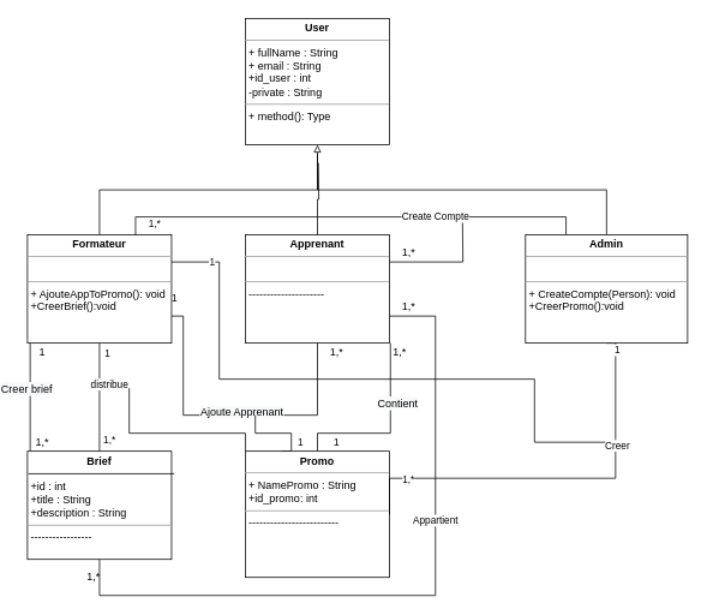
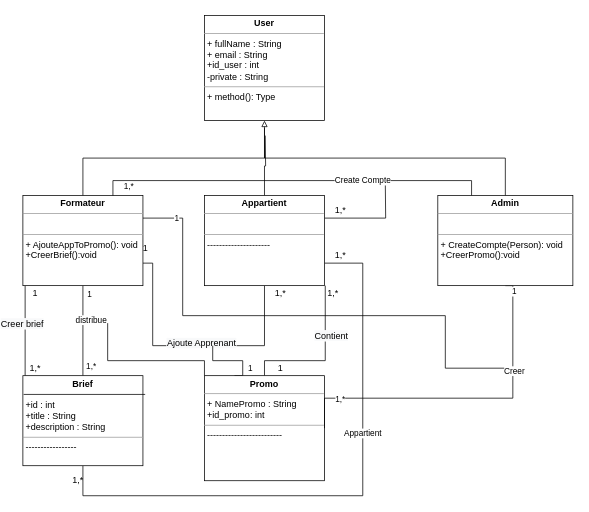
  <mxCell id="0" />
  <mxCell id="1" parent="0" />
  <mxCell id="2" value="&lt;p style=&quot;margin:0px;margin-top:4px;text-align:center;&quot;&gt;&lt;b&gt;User&lt;/b&gt;&lt;/p&gt;&lt;hr size=&quot;1&quot;&gt;&lt;p style=&quot;margin:0px;margin-left:4px;&quot;&gt;+ fullName : String&lt;/p&gt;&lt;p style=&quot;margin:0px;margin-left:4px;&quot;&gt;+ email : String&lt;/p&gt;&lt;p style=&quot;margin:0px;margin-left:4px;&quot;&gt;+id_user : int&lt;/p&gt;&lt;p style=&quot;margin:0px;margin-left:4px;&quot;&gt;-private : String&lt;/p&gt;&lt;hr size=&quot;1&quot;&gt;&lt;p style=&quot;margin:0px;margin-left:4px;&quot;&gt;+ method(): Type&lt;/p&gt;" style="verticalAlign=top;align=left;overflow=fill;fontSize=12;fontFamily=Helvetica;html=1;" vertex="1" parent="1"><mxGeometry x="266" y="20" width="160" height="140" as="geometry" /></mxCell>
  <mxCell id="3" style="edgeStyle=orthogonalEdgeStyle;rounded=0;orthogonalLoop=1;jettySize=auto;html=1;exitX=0.5;exitY=0;exitDx=0;exitDy=0;endArrow=none;endFill=0;" edge="1" parent="1" source="14"><mxGeometry relative="1" as="geometry"><mxPoint x="346" y="170" as="targetPoint" /><Array as="points"><mxPoint x="104" y="210" /><mxPoint x="346" y="210" /></Array></mxGeometry></mxCell>
  <mxCell id="4" style="edgeStyle=orthogonalEdgeStyle;rounded=0;orthogonalLoop=1;jettySize=auto;html=1;exitX=0.5;exitY=1;exitDx=0;exitDy=0;entryX=0.5;entryY=0;entryDx=0;entryDy=0;endArrow=none;endFill=0;" edge="1" parent="1"><mxGeometry relative="1" as="geometry"><mxPoint x="27" y="380" as="sourcePoint" /><mxPoint x="27" y="500" as="targetPoint" /></mxGeometry></mxCell>
  <mxCell id="5" value="&lt;span style=&quot;font-size: 12px; background-color: rgb(248, 249, 250);&quot;&gt;Creer brief&lt;/span&gt;" style="edgeLabel;html=1;align=center;verticalAlign=middle;resizable=0;points=[];" vertex="1" connectable="0" parent="4"><mxGeometry x="-0.161" y="-5" relative="1" as="geometry"><mxPoint as="offset" /></mxGeometry></mxCell>
  <mxCell id="6" style="edgeStyle=orthogonalEdgeStyle;rounded=0;orthogonalLoop=1;jettySize=auto;html=1;exitX=1;exitY=0.75;exitDx=0;exitDy=0;endArrow=none;endFill=0;entryX=0.5;entryY=1;entryDx=0;entryDy=0;" edge="1" parent="1" source="14" target="25"><mxGeometry relative="1" as="geometry"><mxPoint x="397" y="430" as="targetPoint" /><Array as="points"><mxPoint x="197" y="350" /><mxPoint x="197" y="460" /><mxPoint x="346" y="460" /></Array></mxGeometry></mxCell>
  <mxCell id="7" value="&lt;span style=&quot;font-size: 12px; background-color: rgb(248, 249, 250);&quot;&gt;Ajoute Apprenant&lt;/span&gt;" style="edgeLabel;html=1;align=center;verticalAlign=middle;resizable=0;points=[];" vertex="1" connectable="0" parent="6"><mxGeometry x="0.061" y="4" relative="1" as="geometry"><mxPoint as="offset" /></mxGeometry></mxCell>
  <mxCell id="8" style="edgeStyle=orthogonalEdgeStyle;rounded=0;orthogonalLoop=1;jettySize=auto;html=1;exitX=0.5;exitY=1;exitDx=0;exitDy=0;entryX=0.5;entryY=0;entryDx=0;entryDy=0;endArrow=none;endFill=0;" edge="1" parent="1" source="14" target="35"><mxGeometry relative="1" as="geometry" /></mxCell>
  <mxCell id="9" value="distribue" style="edgeLabel;html=1;align=center;verticalAlign=middle;resizable=0;points=[];" vertex="1" connectable="0" parent="8"><mxGeometry x="-0.256" y="10" relative="1" as="geometry"><mxPoint as="offset" /></mxGeometry></mxCell>
  <mxCell id="10" value="1,*" style="edgeLabel;html=1;align=center;verticalAlign=middle;resizable=0;points=[];" vertex="1" connectable="0" parent="8"><mxGeometry x="0.778" y="10" relative="1" as="geometry"><mxPoint as="offset" /></mxGeometry></mxCell>
  <mxCell id="11" value="1" style="edgeLabel;html=1;align=center;verticalAlign=middle;resizable=0;points=[];" vertex="1" connectable="0" parent="8"><mxGeometry x="-0.822" y="8" relative="1" as="geometry"><mxPoint as="offset" /></mxGeometry></mxCell>
  <mxCell id="12" style="edgeStyle=orthogonalEdgeStyle;rounded=0;orthogonalLoop=1;jettySize=auto;html=1;exitX=1;exitY=0.25;exitDx=0;exitDy=0;endArrow=none;endFill=0;" edge="1" parent="1" source="14"><mxGeometry relative="1" as="geometry"><mxPoint x="667" y="490" as="targetPoint" /><Array as="points"><mxPoint x="237" y="290" /><mxPoint x="237" y="420" /><mxPoint x="587" y="420" /><mxPoint x="587" y="490" /></Array></mxGeometry></mxCell>
  <mxCell id="13" value="1" style="edgeLabel;html=1;align=center;verticalAlign=middle;resizable=0;points=[];" vertex="1" connectable="0" parent="12"><mxGeometry x="-0.87" relative="1" as="geometry"><mxPoint as="offset" /></mxGeometry></mxCell>
  <mxCell id="14" value="&lt;p style=&quot;margin:0px;margin-top:4px;text-align:center;&quot;&gt;&lt;b&gt;Formateur&lt;/b&gt;&lt;/p&gt;&lt;hr size=&quot;1&quot;&gt;&lt;p style=&quot;margin:0px;margin-left:4px;&quot;&gt;&lt;br&gt;&lt;/p&gt;&lt;hr size=&quot;1&quot;&gt;&lt;p style=&quot;margin:0px;margin-left:4px;&quot;&gt;+ AjouteAppToPromo(): void&lt;/p&gt;&lt;p style=&quot;margin:0px;margin-left:4px;&quot;&gt;+CreerBrief():void&lt;/p&gt;" style="verticalAlign=top;align=left;overflow=fill;fontSize=12;fontFamily=Helvetica;html=1;" vertex="1" parent="1"><mxGeometry x="24" y="260" width="160" height="120" as="geometry" /></mxCell>
  <mxCell id="15" style="edgeStyle=orthogonalEdgeStyle;rounded=0;orthogonalLoop=1;jettySize=auto;html=1;exitX=0.5;exitY=0;exitDx=0;exitDy=0;endArrow=none;endFill=0;" edge="1" parent="1" source="20"><mxGeometry relative="1" as="geometry"><mxPoint x="427" y="380" as="targetPoint" /><Array as="points"><mxPoint x="346" y="480" /><mxPoint x="427" y="480" /></Array></mxGeometry></mxCell>
  <mxCell id="16" value="&lt;span style=&quot;font-size: 12px; background-color: rgb(248, 249, 250);&quot;&gt;Contient&lt;/span&gt;" style="edgeLabel;html=1;align=center;verticalAlign=middle;resizable=0;points=[];" vertex="1" connectable="0" parent="15"><mxGeometry x="0.347" y="-7" relative="1" as="geometry"><mxPoint as="offset" /></mxGeometry></mxCell>
  <mxCell id="17" style="edgeStyle=orthogonalEdgeStyle;rounded=0;orthogonalLoop=1;jettySize=auto;html=1;exitX=0.25;exitY=0;exitDx=0;exitDy=0;endArrow=none;endFill=0;" edge="1" parent="1" source="20"><mxGeometry relative="1" as="geometry"><mxPoint x="277" y="460" as="targetPoint" /><Array as="points"><mxPoint x="317" y="500" /><mxPoint x="317" y="480" /><mxPoint x="277" y="480" /></Array></mxGeometry></mxCell>
  <mxCell id="18" value="1" style="edgeLabel;html=1;align=center;verticalAlign=middle;resizable=0;points=[];" vertex="1" connectable="0" parent="17"><mxGeometry x="-0.509" y="-9" relative="1" as="geometry"><mxPoint as="offset" /></mxGeometry></mxCell>
  <mxCell id="19" style="edgeStyle=orthogonalEdgeStyle;rounded=0;orthogonalLoop=1;jettySize=auto;html=1;exitX=0;exitY=0;exitDx=0;exitDy=0;endArrow=none;endFill=0;" edge="1" parent="1" source="20"><mxGeometry relative="1" as="geometry"><mxPoint x="137" y="430" as="targetPoint" /><Array as="points"><mxPoint x="266" y="480" /><mxPoint x="137" y="480" /></Array></mxGeometry></mxCell>
  <mxCell id="20" value="&lt;p style=&quot;margin:0px;margin-top:4px;text-align:center;&quot;&gt;&lt;b&gt;Promo&lt;/b&gt;&lt;/p&gt;&lt;hr size=&quot;1&quot;&gt;&lt;p style=&quot;margin:0px;margin-left:4px;&quot;&gt;+ NamePromo : String&lt;/p&gt;&lt;p style=&quot;margin:0px;margin-left:4px;&quot;&gt;+id_promo: int&lt;/p&gt;&lt;hr size=&quot;1&quot;&gt;&lt;p style=&quot;margin:0px;margin-left:4px;&quot;&gt;-------------------------&lt;/p&gt;" style="verticalAlign=top;align=left;overflow=fill;fontSize=12;fontFamily=Helvetica;html=1;" vertex="1" parent="1"><mxGeometry x="266" y="500" width="160" height="140" as="geometry" /></mxCell>
  <mxCell id="21" style="edgeStyle=orthogonalEdgeStyle;rounded=0;orthogonalLoop=1;jettySize=auto;html=1;exitX=0.5;exitY=0;exitDx=0;exitDy=0;endArrow=none;endFill=0;" edge="1" parent="1" source="25"><mxGeometry relative="1" as="geometry"><mxPoint x="347" y="180" as="targetPoint" /></mxGeometry></mxCell>
  <mxCell id="22" style="edgeStyle=orthogonalEdgeStyle;rounded=0;orthogonalLoop=1;jettySize=auto;html=1;exitX=1;exitY=0.75;exitDx=0;exitDy=0;endArrow=none;endFill=0;entryX=0.5;entryY=1;entryDx=0;entryDy=0;" edge="1" parent="1" source="25" target="35"><mxGeometry relative="1" as="geometry"><mxPoint x="127" y="670" as="targetPoint" /><Array as="points"><mxPoint x="477" y="350" /><mxPoint x="477" y="660" /><mxPoint x="104" y="660" /></Array></mxGeometry></mxCell>
  <mxCell id="23" value="Appartient" style="edgeLabel;html=1;align=center;verticalAlign=middle;resizable=0;points=[];" vertex="1" connectable="0" parent="22"><mxGeometry x="-0.285" y="-1" relative="1" as="geometry"><mxPoint as="offset" /></mxGeometry></mxCell>
  <mxCell id="24" style="edgeStyle=orthogonalEdgeStyle;rounded=0;orthogonalLoop=1;jettySize=auto;html=1;exitX=1;exitY=0.25;exitDx=0;exitDy=0;endArrow=none;endFill=0;" edge="1" parent="1" source="25"><mxGeometry relative="1" as="geometry"><mxPoint x="507" y="240" as="targetPoint" /></mxGeometry></mxCell>
- <mxCell id="25" value="&lt;p style=&quot;margin:0px;margin-top:4px;text-align:center;&quot;&gt;&lt;b&gt;Apprenant&lt;/b&gt;&lt;br&gt;&lt;/p&gt;&lt;hr size=&quot;1&quot;&gt;&lt;p style=&quot;margin:0px;margin-left:4px;&quot;&gt;&lt;br&gt;&lt;/p&gt;&lt;hr size=&quot;1&quot;&gt;&lt;p style=&quot;margin:0px;margin-left:4px;&quot;&gt;---------------------&lt;/p&gt;" style="verticalAlign=top;align=left;overflow=fill;fontSize=12;fontFamily=Helvetica;html=1;" vertex="1" parent="1"><mxGeometry x="266" y="260" width="160" height="120" as="geometry" /></mxCell>
+ <mxCell id="25" value="&lt;p style=&quot;margin:0px;margin-top:4px;text-align:center;&quot;&gt;&lt;b&gt;Appartient&lt;/b&gt;&lt;br&gt;&lt;/p&gt;&lt;hr size=&quot;1&quot;&gt;&lt;p style=&quot;margin:0px;margin-left:4px;&quot;&gt;&lt;br&gt;&lt;/p&gt;&lt;hr size=&quot;1&quot;&gt;&lt;p style=&quot;margin:0px;margin-left:4px;&quot;&gt;---------------------&lt;/p&gt;" style="verticalAlign=top;align=left;overflow=fill;fontSize=12;fontFamily=Helvetica;html=1;" vertex="1" parent="1"><mxGeometry x="266" y="260" width="160" height="120" as="geometry" /></mxCell>
  <mxCell id="26" style="edgeStyle=orthogonalEdgeStyle;rounded=0;orthogonalLoop=1;jettySize=auto;html=1;exitX=0.5;exitY=0;exitDx=0;exitDy=0;endArrow=block;endFill=0;" edge="1" parent="1" source="34" target="2"><mxGeometry relative="1" as="geometry"><mxPoint x="347" y="170" as="targetPoint" /></mxGeometry></mxCell>
  <mxCell id="27" style="edgeStyle=orthogonalEdgeStyle;rounded=0;orthogonalLoop=1;jettySize=auto;html=1;exitX=0.25;exitY=0;exitDx=0;exitDy=0;entryX=0.75;entryY=0;entryDx=0;entryDy=0;endArrow=none;endFill=0;" edge="1" parent="1" source="34" target="14"><mxGeometry relative="1" as="geometry" /></mxCell>
  <mxCell id="28" value="Create Compte" style="edgeLabel;html=1;align=center;verticalAlign=middle;resizable=0;points=[];" vertex="1" connectable="0" parent="27"><mxGeometry x="-0.751" y="-1" relative="1" as="geometry"><mxPoint x="-102" as="offset" /></mxGeometry></mxCell>
  <mxCell id="29" value="1,*" style="edgeLabel;html=1;align=center;verticalAlign=middle;resizable=0;points=[];" vertex="1" connectable="0" parent="27"><mxGeometry x="0.851" y="7" relative="1" as="geometry"><mxPoint x="1" as="offset" /></mxGeometry></mxCell>
  <mxCell id="30" style="edgeStyle=orthogonalEdgeStyle;rounded=0;orthogonalLoop=1;jettySize=auto;html=1;exitX=0.5;exitY=1;exitDx=0;exitDy=0;entryX=1;entryY=0.5;entryDx=0;entryDy=0;endArrow=none;endFill=0;" edge="1" parent="1" source="34" target="20"><mxGeometry relative="1" as="geometry"><Array as="points"><mxPoint x="677" y="530" /><mxPoint x="426" y="530" /></Array></mxGeometry></mxCell>
  <mxCell id="31" value="Creer" style="edgeLabel;html=1;align=center;verticalAlign=middle;resizable=0;points=[];" vertex="1" connectable="0" parent="30"><mxGeometry x="-0.459" y="1" relative="1" as="geometry"><mxPoint y="1" as="offset" /></mxGeometry></mxCell>
  <mxCell id="32" value="1,*" style="edgeLabel;html=1;align=center;verticalAlign=middle;resizable=0;points=[];" vertex="1" connectable="0" parent="30"><mxGeometry x="0.735" y="1" relative="1" as="geometry"><mxPoint as="offset" /></mxGeometry></mxCell>
  <mxCell id="33" value="1" style="edgeLabel;html=1;align=center;verticalAlign=middle;resizable=0;points=[];" vertex="1" connectable="0" parent="30"><mxGeometry x="-0.931" y="1" relative="1" as="geometry"><mxPoint y="1" as="offset" /></mxGeometry></mxCell>
  <mxCell id="34" value="&lt;p style=&quot;margin:0px;margin-top:4px;text-align:center;&quot;&gt;&lt;b&gt;Admin&lt;/b&gt;&lt;/p&gt;&lt;hr size=&quot;1&quot;&gt;&lt;p style=&quot;margin:0px;margin-left:4px;&quot;&gt;&lt;br&gt;&lt;/p&gt;&lt;hr size=&quot;1&quot;&gt;&lt;p style=&quot;margin:0px;margin-left:4px;&quot;&gt;+ CreateCompte(Person): void&lt;/p&gt;&lt;p style=&quot;margin:0px;margin-left:4px;&quot;&gt;+CreerPromo():void&lt;/p&gt;" style="verticalAlign=top;align=left;overflow=fill;fontSize=12;fontFamily=Helvetica;html=1;" vertex="1" parent="1"><mxGeometry x="577" y="260" width="180" height="120" as="geometry" /></mxCell>
  <mxCell id="35" value="&lt;p style=&quot;margin:0px;margin-top:4px;text-align:center;&quot;&gt;&lt;b&gt;Brief&lt;/b&gt;&lt;/p&gt;&lt;p style=&quot;margin:0px;margin-left:4px;&quot;&gt;&lt;br&gt;&lt;/p&gt;&lt;p style=&quot;margin:0px;margin-left:4px;&quot;&gt;+id : int&amp;nbsp;&lt;/p&gt;&lt;p style=&quot;margin:0px;margin-left:4px;&quot;&gt;+title : String&lt;/p&gt;&lt;p style=&quot;margin:0px;margin-left:4px;&quot;&gt;+description : String&lt;/p&gt;&lt;hr size=&quot;1&quot;&gt;&lt;p style=&quot;margin:0px;margin-left:4px;&quot;&gt;-----------------&lt;/p&gt;" style="verticalAlign=top;align=left;overflow=fill;fontSize=12;fontFamily=Helvetica;html=1;" vertex="1" parent="1"><mxGeometry x="24" y="500" width="160" height="120" as="geometry" /></mxCell>
  <mxCell id="36" value="1,*" style="text;html=1;align=center;verticalAlign=middle;resizable=0;points=[];autosize=1;strokeColor=none;fillColor=none;" vertex="1" parent="1"><mxGeometry x="20" y="475" width="40" height="30" as="geometry" /></mxCell>
  <mxCell id="37" value="1" style="text;html=1;align=center;verticalAlign=middle;resizable=0;points=[];autosize=1;strokeColor=none;fillColor=none;" vertex="1" parent="1"><mxGeometry x="25" y="375" width="30" height="30" as="geometry" /></mxCell>
  <mxCell id="38" value="1" style="text;html=1;align=center;verticalAlign=middle;resizable=0;points=[];autosize=1;strokeColor=none;fillColor=none;" vertex="1" parent="1"><mxGeometry x="172" y="315" width="30" height="30" as="geometry" /></mxCell>
  <mxCell id="39" value="1,*" style="text;html=1;align=center;verticalAlign=middle;resizable=0;points=[];autosize=1;strokeColor=none;fillColor=none;" vertex="1" parent="1"><mxGeometry x="347" y="375" width="40" height="30" as="geometry" /></mxCell>
  <mxCell id="40" value="1" style="text;html=1;align=center;verticalAlign=middle;resizable=0;points=[];autosize=1;strokeColor=none;fillColor=none;" vertex="1" parent="1"><mxGeometry x="352" y="475" width="30" height="30" as="geometry" /></mxCell>
  <mxCell id="41" value="1,*" style="text;html=1;align=center;verticalAlign=middle;resizable=0;points=[];autosize=1;strokeColor=none;fillColor=none;" vertex="1" parent="1"><mxGeometry x="417" y="375" width="40" height="30" as="geometry" /></mxCell>
  <mxCell id="42" value="1,*" style="text;html=1;align=center;verticalAlign=middle;resizable=0;points=[];autosize=1;strokeColor=none;fillColor=none;" vertex="1" parent="1"><mxGeometry x="427" y="325" width="40" height="30" as="geometry" /></mxCell>
  <mxCell id="43" value="1,*" style="text;html=1;align=center;verticalAlign=middle;resizable=0;points=[];autosize=1;strokeColor=none;fillColor=none;" vertex="1" parent="1"><mxGeometry x="77" y="625" width="40" height="30" as="geometry" /></mxCell>
  <mxCell id="44" value="" style="line;strokeWidth=1;fillColor=none;align=left;verticalAlign=middle;spacingTop=-1;spacingLeft=3;spacingRight=3;rotatable=0;labelPosition=right;points=[];portConstraint=eastwest;strokeColor=inherit;" vertex="1" parent="1"><mxGeometry x="25" y="521" width="162" height="8" as="geometry" /></mxCell>
  <mxCell id="45" value="1,*" style="text;html=1;align=center;verticalAlign=middle;resizable=0;points=[];autosize=1;strokeColor=none;fillColor=none;" vertex="1" parent="1"><mxGeometry x="427" y="265" width="40" height="30" as="geometry" /></mxCell>
